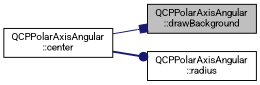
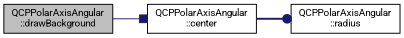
  digraph {
    fontname=Roboto
    rankdir=LR
    node [color=black fillcolor=white fontname=Roboto fontsize=10 shape=record style=filled]
    edge [color=midnightblue fontname=Roboto fontsize=10 labelfontname=Helvetica labelfontsize=10]
    n1 [fillcolor=grey75 fontcolor=black height=0.2 label="QCPPolarAxisAngular\l::drawBackground" width=0.4]
    n2 [height=0.2 label="QCPPolarAxisAngular\l::center" width=0.4]
    n3 [height=0.2 label="QCPPolarAxisAngular\l::radius" width=0.4]
-   n2 -> n1 [arrowhead=box style=solid]
+   n1 -> n2 [arrowhead=box style=solid]
    n2 -> n3 [arrowhead=dot style=bold]
  }
